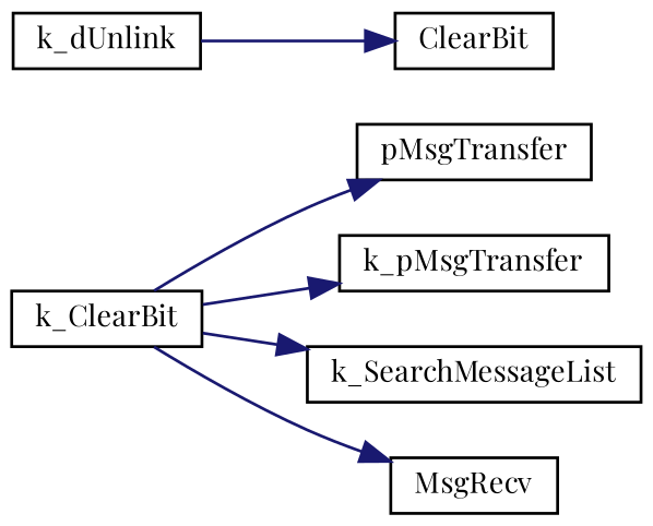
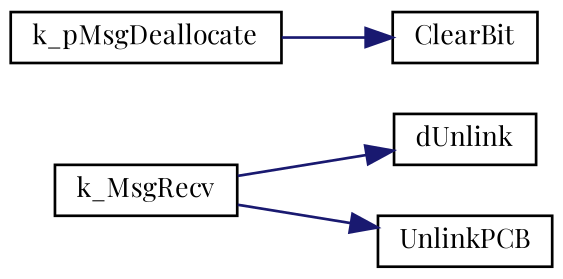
  digraph {
    fontname="Playfair Display"
    rankdir=LR
    node [color=black fillcolor=white fontname="Playfair Display" fontsize=10 shape=record style=filled]
    edge [color=midnightblue fontname="Playfair Display" fontsize=10 labelfontname=Helvetica labelfontsize=10 style=solid]
-   n1 [height=0.2 label=k_ClearBit width=0.4]
-   n2 [height=0.2 label=pMsgTransfer width=0.4]
-   n3 [height=0.2 label=k_pMsgTransfer width=0.4]
-   n4 [height=0.2 label=k_SearchMessageList width=0.4]
-   n5 [height=0.2 label=MsgRecv width=0.4]
-   n6 [height=0.2 label=k_dUnlink width=0.4]
+   n1 [height=0.2 label=k_MsgRecv width=0.4]
+   n2 [height=0.2 label=dUnlink width=0.4]
+   n5 [height=0.2 label=UnlinkPCB width=0.4]
+   n6 [height=0.2 label=k_pMsgDeallocate width=0.4]
    n7 [height=0.2 label=ClearBit width=0.4]
    n1 -> n2
-   n1 -> n3
-   n1 -> n4
    n1 -> n5
    n6 -> n7
  }
